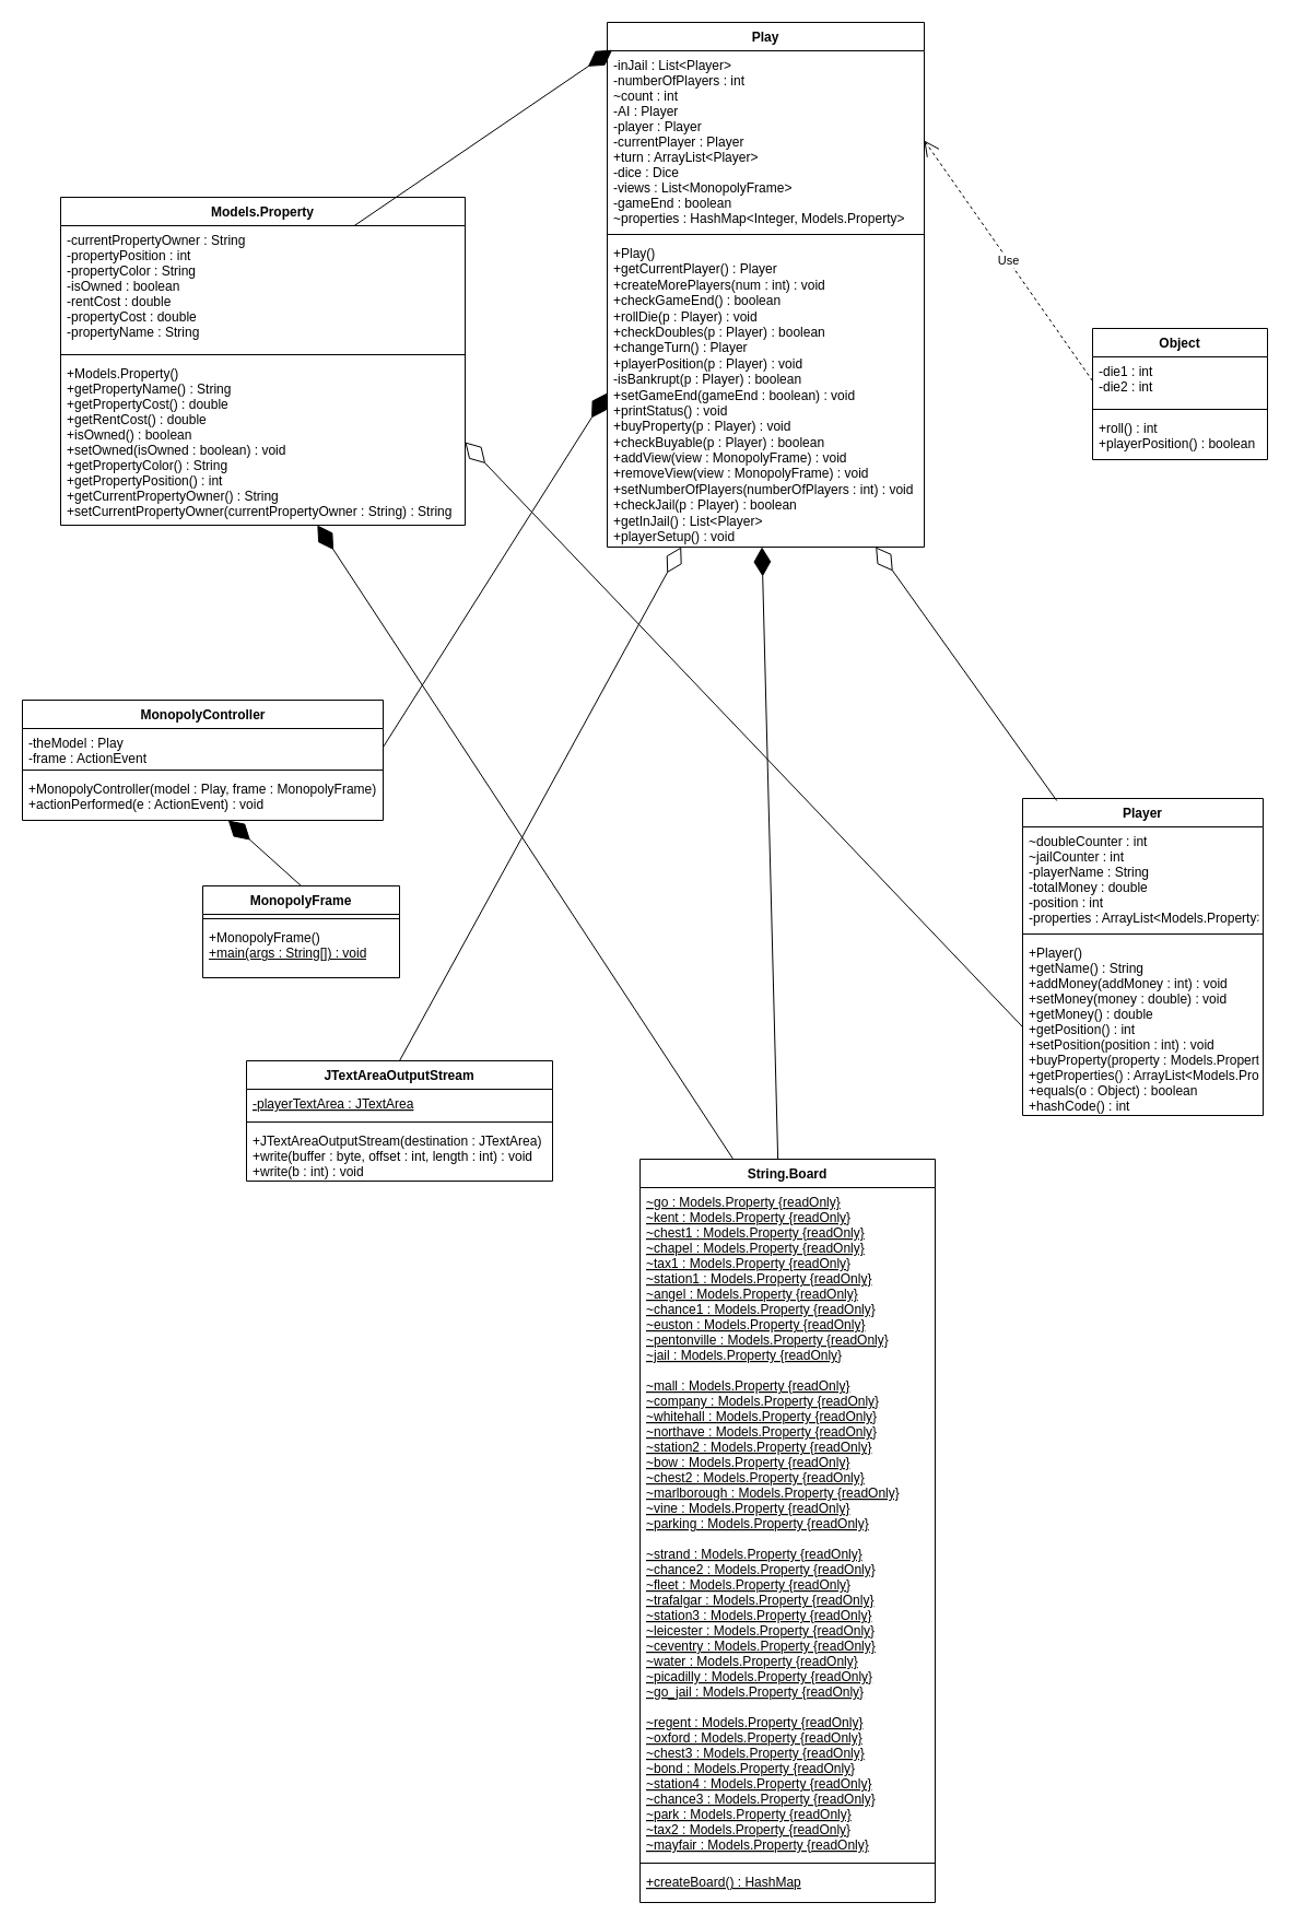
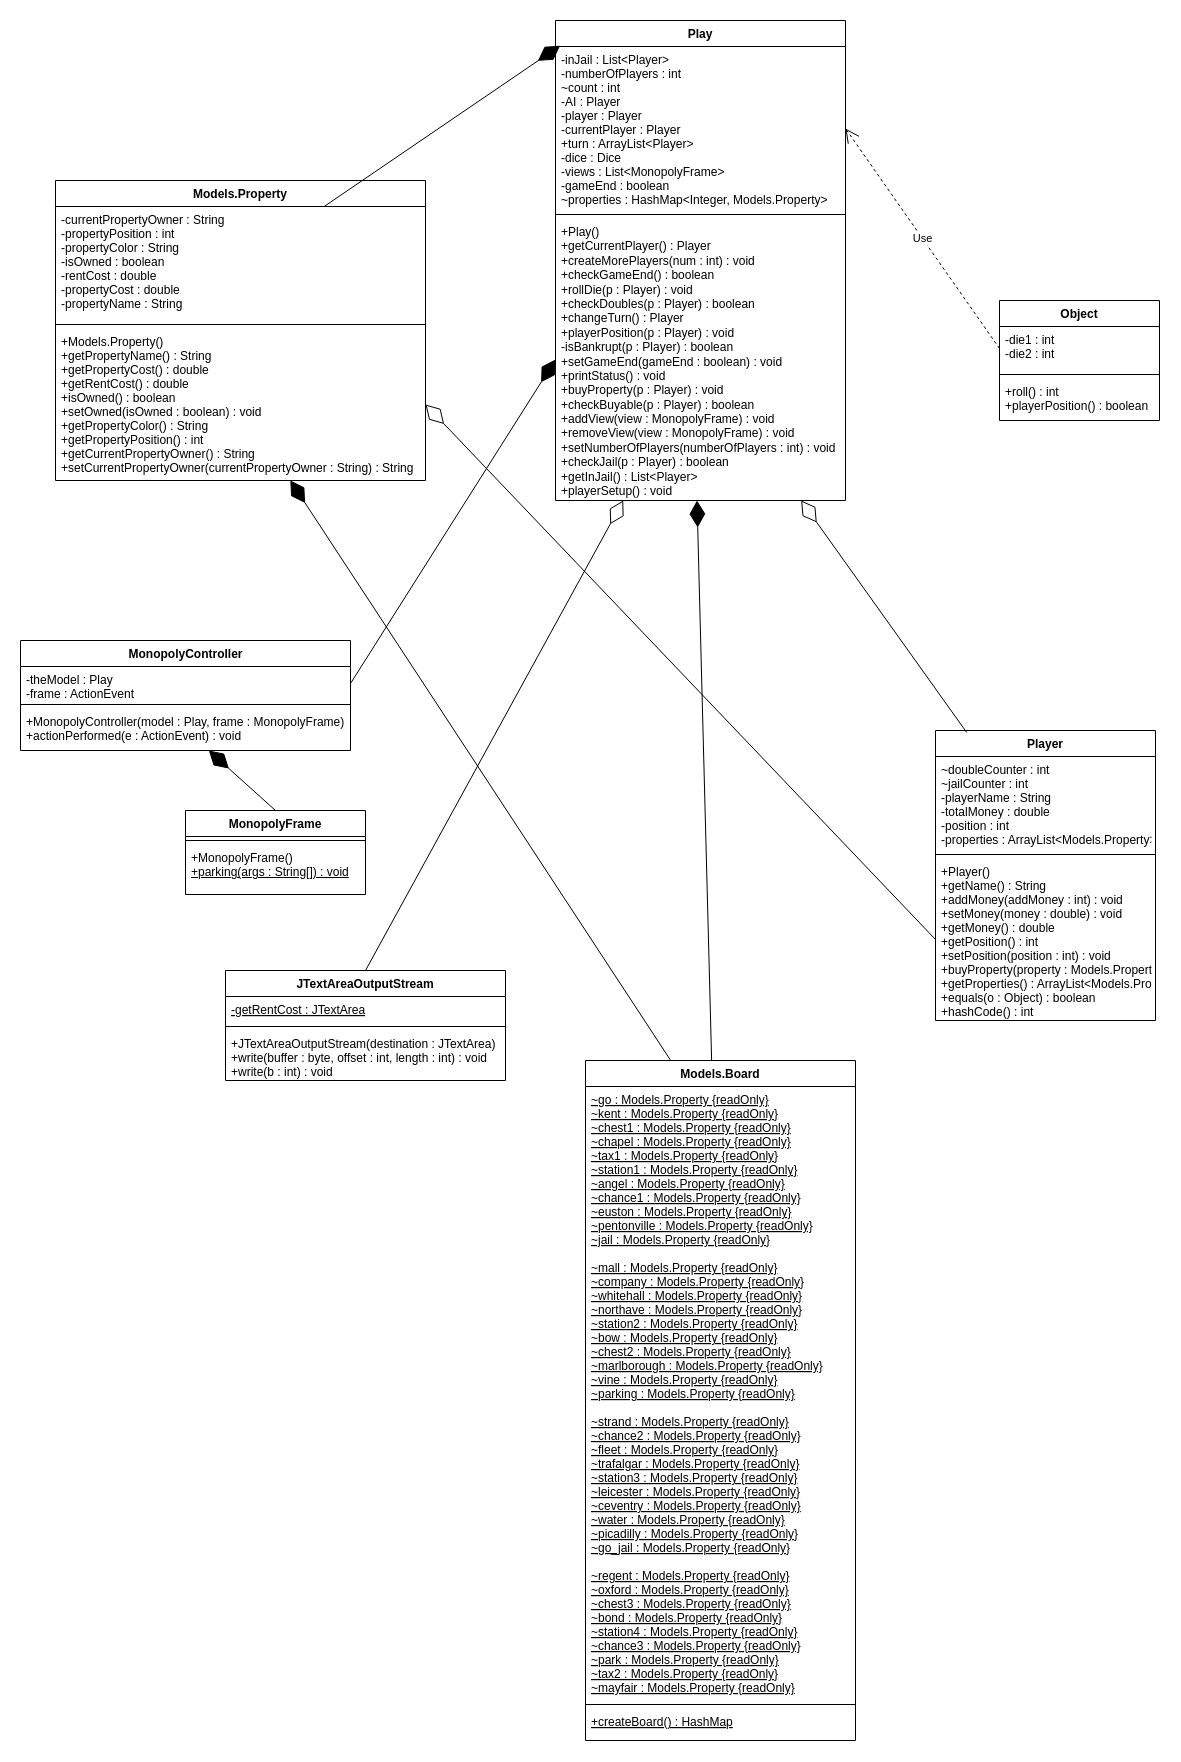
  <mxCell id="0" />
  <mxCell id="1" parent="0" />
  <mxCell id="2" value="Play" style="swimlane;fontStyle=1;align=center;verticalAlign=top;childLayout=stackLayout;horizontal=1;startSize=26;horizontalStack=0;resizeParent=1;resizeParentMax=0;resizeLast=0;collapsible=1;marginBottom=0;" parent="1" vertex="1"><mxGeometry x="555" y="20" width="290" height="480" as="geometry" /></mxCell>
  <mxCell id="3" value="-inJail : List&lt;Player&gt;&#10;-numberOfPlayers : int&#10;~count : int&#10;-AI : Player&#10;-player : Player&#10;-currentPlayer : Player&#10;+turn : ArrayList&lt;Player&gt;&#10;-dice : Dice&#10;-views : List&lt;MonopolyFrame&gt;&#10;-gameEnd : boolean&#10;~properties : HashMap&lt;Integer, Models.Property&gt;&#10;" style="text;strokeColor=none;fillColor=none;align=left;verticalAlign=top;spacingLeft=4;spacingRight=4;overflow=hidden;rotatable=0;points=[[0,0.5],[1,0.5]];portConstraint=eastwest;" parent="2" vertex="1"><mxGeometry y="26" width="290" height="164" as="geometry" /></mxCell>
  <mxCell id="4" value="" style="line;strokeWidth=1;fillColor=none;align=left;verticalAlign=middle;spacingTop=-1;spacingLeft=3;spacingRight=3;rotatable=0;labelPosition=right;points=[];portConstraint=eastwest;" parent="2" vertex="1"><mxGeometry y="190" width="290" height="8" as="geometry" /></mxCell>
  <mxCell id="5" value="+Play()&lt;br&gt;+getCurrentPlayer() : Player&lt;br&gt;+createMorePlayers(num : int) : void&lt;br&gt;+checkGameEnd() : boolean&lt;br&gt;+rollDie(p : Player) : void&lt;br&gt;+checkDoubles(p : Player) : boolean&lt;br&gt;+changeTurn() : Player&lt;br&gt;+playerPosition(p : Player) : void&lt;br&gt;-isBankrupt(p : Player) : boolean&lt;br&gt;+setGameEnd(gameEnd : boolean) : void&lt;br&gt;+printStatus() : void&lt;br&gt;+buyProperty(p : Player) : void&lt;br&gt;+checkBuyable(p : Player) : boolean&lt;br&gt;+addView(view : MonopolyFrame) : void&lt;br&gt;+removeView(view : MonopolyFrame) : void&lt;br&gt;+setNumberOfPlayers(numberOfPlayers : int) : void&lt;br&gt;+checkJail(p : Player) : boolean&lt;br&gt;+getInJail() : List&amp;lt;Player&amp;gt;&lt;br&gt;+playerSetup() : void&lt;br&gt;&amp;nbsp;" style="text;strokeColor=none;fillColor=none;align=left;verticalAlign=top;spacingLeft=4;spacingRight=4;overflow=hidden;rotatable=0;points=[[0,0.5],[1,0.5]];portConstraint=eastwest;fontStyle=0;html=1;" parent="2" vertex="1"><mxGeometry y="198" width="290" height="282" as="geometry" /></mxCell>
  <mxCell id="6" value="Player" style="swimlane;fontStyle=1;align=center;verticalAlign=top;childLayout=stackLayout;horizontal=1;startSize=26;horizontalStack=0;resizeParent=1;resizeParentMax=0;resizeLast=0;collapsible=1;marginBottom=0;" parent="1" vertex="1"><mxGeometry x="935" y="730" width="220" height="290" as="geometry" /></mxCell>
  <mxCell id="7" value="~doubleCounter : int&#10;~jailCounter : int&#10;-playerName : String&#10;-totalMoney : double&#10;-position : int&#10;-properties : ArrayList&lt;Models.Property&gt;" style="text;strokeColor=none;fillColor=none;align=left;verticalAlign=top;spacingLeft=4;spacingRight=4;overflow=hidden;rotatable=0;points=[[0,0.5],[1,0.5]];portConstraint=eastwest;" parent="6" vertex="1"><mxGeometry y="26" width="220" height="94" as="geometry" /></mxCell>
  <mxCell id="8" value="" style="line;strokeWidth=1;fillColor=none;align=left;verticalAlign=middle;spacingTop=-1;spacingLeft=3;spacingRight=3;rotatable=0;labelPosition=right;points=[];portConstraint=eastwest;" parent="6" vertex="1"><mxGeometry y="120" width="220" height="8" as="geometry" /></mxCell>
  <mxCell id="9" value="+Player()&#10;+getName() : String&#10;+addMoney(addMoney : int) : void&#10;+setMoney(money : double) : void&#10;+getMoney() : double&#10;+getPosition() : int&#10;+setPosition(position : int) : void&#10;+buyProperty(property : Models.Property) : void&#10;+getProperties() : ArrayList&lt;Models.Property&gt;&#10;+equals(o : Object) : boolean&#10;+hashCode() : int" style="text;strokeColor=none;fillColor=none;align=left;verticalAlign=top;spacingLeft=4;spacingRight=4;overflow=hidden;rotatable=0;points=[[0,0.5],[1,0.5]];portConstraint=eastwest;" parent="6" vertex="1"><mxGeometry y="128" width="220" height="162" as="geometry" /></mxCell>
  <mxCell id="10" value="Object" style="swimlane;fontStyle=1;align=center;verticalAlign=top;childLayout=stackLayout;horizontal=1;startSize=26;horizontalStack=0;resizeParent=1;resizeParentMax=0;resizeLast=0;collapsible=1;marginBottom=0;" parent="1" vertex="1"><mxGeometry x="999" y="300" width="160" height="120" as="geometry" /></mxCell>
  <mxCell id="11" value="-die1 : int&#10;-die2 : int" style="text;strokeColor=none;fillColor=none;align=left;verticalAlign=top;spacingLeft=4;spacingRight=4;overflow=hidden;rotatable=0;points=[[0,0.5],[1,0.5]];portConstraint=eastwest;" parent="10" vertex="1"><mxGeometry y="26" width="160" height="44" as="geometry" /></mxCell>
  <mxCell id="12" value="" style="line;strokeWidth=1;fillColor=none;align=left;verticalAlign=middle;spacingTop=-1;spacingLeft=3;spacingRight=3;rotatable=0;labelPosition=right;points=[];portConstraint=eastwest;" parent="10" vertex="1"><mxGeometry y="70" width="160" height="8" as="geometry" /></mxCell>
  <mxCell id="13" value="+roll() : int&#10;+playerPosition() : boolean" style="text;strokeColor=none;fillColor=none;align=left;verticalAlign=top;spacingLeft=4;spacingRight=4;overflow=hidden;rotatable=0;points=[[0,0.5],[1,0.5]];portConstraint=eastwest;" parent="10" vertex="1"><mxGeometry y="78" width="160" height="42" as="geometry" /></mxCell>
  <mxCell id="14" value="Models.Property" style="swimlane;fontStyle=1;align=center;verticalAlign=top;childLayout=stackLayout;horizontal=1;startSize=26;horizontalStack=0;resizeParent=1;resizeParentMax=0;resizeLast=0;collapsible=1;marginBottom=0;" parent="1" vertex="1"><mxGeometry x="55" y="180" width="370" height="300" as="geometry" /></mxCell>
  <mxCell id="15" value="-currentPropertyOwner : String&#10;-propertyPosition : int&#10;-propertyColor : String&#10;-isOwned : boolean&#10;-rentCost : double&#10;-propertyCost : double&#10;-propertyName : String" style="text;strokeColor=none;fillColor=none;align=left;verticalAlign=top;spacingLeft=4;spacingRight=4;overflow=hidden;rotatable=0;points=[[0,0.5],[1,0.5]];portConstraint=eastwest;" parent="14" vertex="1"><mxGeometry y="26" width="370" height="114" as="geometry" /></mxCell>
  <mxCell id="16" value="" style="line;strokeWidth=1;fillColor=none;align=left;verticalAlign=middle;spacingTop=-1;spacingLeft=3;spacingRight=3;rotatable=0;labelPosition=right;points=[];portConstraint=eastwest;" parent="14" vertex="1"><mxGeometry y="140" width="370" height="8" as="geometry" /></mxCell>
  <mxCell id="17" value="+Models.Property()&#10;+getPropertyName() : String&#10;+getPropertyCost() : double&#10;+getRentCost() : double&#10;+isOwned() : boolean&#10;+setOwned(isOwned : boolean) : void&#10;+getPropertyColor() : String&#10;+getPropertyPosition() : int&#10;+getCurrentPropertyOwner() : String&#10;+setCurrentPropertyOwner(currentPropertyOwner : String) : String&#10;" style="text;strokeColor=none;fillColor=none;align=left;verticalAlign=top;spacingLeft=4;spacingRight=4;overflow=hidden;rotatable=0;points=[[0,0.5],[1,0.5]];portConstraint=eastwest;" parent="14" vertex="1"><mxGeometry y="148" width="370" height="152" as="geometry" /></mxCell>
- <mxCell id="18" value="String.Board" style="swimlane;fontStyle=1;align=center;verticalAlign=top;childLayout=stackLayout;horizontal=1;startSize=26;horizontalStack=0;resizeParent=1;resizeParentMax=0;resizeLast=0;collapsible=1;marginBottom=0;" parent="1" vertex="1"><mxGeometry x="585" y="1060" width="270" height="680" as="geometry" /></mxCell>
+ <mxCell id="18" value="Models.Board" style="swimlane;fontStyle=1;align=center;verticalAlign=top;childLayout=stackLayout;horizontal=1;startSize=26;horizontalStack=0;resizeParent=1;resizeParentMax=0;resizeLast=0;collapsible=1;marginBottom=0;" parent="1" vertex="1"><mxGeometry x="585" y="1060" width="270" height="680" as="geometry" /></mxCell>
  <mxCell id="19" value="~go : Models.Property {readOnly}&#10;~kent : Models.Property {readOnly}&#10;~chest1 : Models.Property {readOnly}&#10;~chapel : Models.Property {readOnly}&#10;~tax1 : Models.Property {readOnly}&#10;~station1 : Models.Property {readOnly}&#10;~angel : Models.Property {readOnly}&#10;~chance1 : Models.Property {readOnly}&#10;~euston : Models.Property {readOnly}&#10;~pentonville : Models.Property {readOnly}&#10;~jail : Models.Property {readOnly}&#10;&#10;~mall : Models.Property {readOnly}&#10;~company : Models.Property {readOnly}&#10;~whitehall : Models.Property {readOnly}&#10;~northave : Models.Property {readOnly}&#10;~station2 : Models.Property {readOnly}&#10;~bow : Models.Property {readOnly}&#10;~chest2 : Models.Property {readOnly}&#10;~marlborough : Models.Property {readOnly}&#10;~vine : Models.Property {readOnly}&#10;~parking : Models.Property {readOnly}&#10;&#10;~strand : Models.Property {readOnly}&#10;~chance2 : Models.Property {readOnly}&#10;~fleet : Models.Property {readOnly}&#10;~trafalgar : Models.Property {readOnly}&#10;~station3 : Models.Property {readOnly}&#10;~leicester : Models.Property {readOnly}&#10;~ceventry : Models.Property {readOnly}&#10;~water : Models.Property {readOnly}&#10;~picadilly : Models.Property {readOnly}&#10;~go_jail : Models.Property {readOnly}&#10;&#10;~regent : Models.Property {readOnly}&#10;~oxford : Models.Property {readOnly}&#10;~chest3 : Models.Property {readOnly}&#10;~bond : Models.Property {readOnly}&#10;~station4 : Models.Property {readOnly}&#10;~chance3 : Models.Property {readOnly}&#10;~park : Models.Property {readOnly}&#10;~tax2 : Models.Property {readOnly}&#10;~mayfair : Models.Property {readOnly}&#10;&#10;" style="text;strokeColor=none;fillColor=none;align=left;verticalAlign=top;spacingLeft=4;spacingRight=4;overflow=hidden;rotatable=0;points=[[0,0.5],[1,0.5]];portConstraint=eastwest;fontStyle=4" parent="18" vertex="1"><mxGeometry y="26" width="270" height="614" as="geometry" /></mxCell>
  <mxCell id="20" value="" style="line;strokeWidth=1;fillColor=none;align=left;verticalAlign=middle;spacingTop=-1;spacingLeft=3;spacingRight=3;rotatable=0;labelPosition=right;points=[];portConstraint=eastwest;" parent="18" vertex="1"><mxGeometry y="640" width="270" height="8" as="geometry" /></mxCell>
  <mxCell id="21" value="+createBoard() : HashMap" style="text;strokeColor=none;fillColor=none;align=left;verticalAlign=top;spacingLeft=4;spacingRight=4;overflow=hidden;rotatable=0;points=[[0,0.5],[1,0.5]];portConstraint=eastwest;fontStyle=4" parent="18" vertex="1"><mxGeometry y="648" width="270" height="32" as="geometry" /></mxCell>
  <mxCell id="22" value="" style="endArrow=diamondThin;endFill=1;endSize=24;html=1;rounded=0;exitX=0.314;exitY=-0.001;exitDx=0;exitDy=0;exitPerimeter=0;" parent="1" source="18" target="17" edge="1"><mxGeometry width="160" relative="1" as="geometry"><mxPoint x="645" y="500" as="sourcePoint" /><mxPoint x="805" y="500" as="targetPoint" /></mxGeometry></mxCell>
  <mxCell id="23" value="" style="endArrow=diamondThin;endFill=1;endSize=24;html=1;rounded=0;entryX=0.016;entryY=-0.005;entryDx=0;entryDy=0;entryPerimeter=0;" parent="1" source="15" target="3" edge="1"><mxGeometry width="160" relative="1" as="geometry"><mxPoint x="645" y="500" as="sourcePoint" /><mxPoint x="805" y="500" as="targetPoint" /></mxGeometry></mxCell>
  <mxCell id="24" value="" style="endArrow=diamondThin;endFill=1;endSize=24;html=1;rounded=0;entryX=0.488;entryY=1;entryDx=0;entryDy=0;entryPerimeter=0;" parent="1" source="18" target="5" edge="1"><mxGeometry width="160" relative="1" as="geometry"><mxPoint x="615" y="380" as="sourcePoint" /><mxPoint x="705" y="480" as="targetPoint" /></mxGeometry></mxCell>
  <mxCell id="25" value="" style="endArrow=diamondThin;endFill=0;endSize=24;html=1;rounded=0;exitX=0.142;exitY=0.007;exitDx=0;exitDy=0;exitPerimeter=0;" parent="1" source="6" target="5" edge="1"><mxGeometry width="160" relative="1" as="geometry"><mxPoint x="615" y="620" as="sourcePoint" /><mxPoint x="775" y="620" as="targetPoint" /></mxGeometry></mxCell>
  <mxCell id="26" value="MonopolyFrame" style="swimlane;fontStyle=1;align=center;verticalAlign=top;childLayout=stackLayout;horizontal=1;startSize=26;horizontalStack=0;resizeParent=1;resizeParentMax=0;resizeLast=0;collapsible=1;marginBottom=0;" parent="1" vertex="1"><mxGeometry x="185" y="810" width="180" height="84" as="geometry" /></mxCell>
  <mxCell id="27" value="" style="line;strokeWidth=1;fillColor=none;align=left;verticalAlign=middle;spacingTop=-1;spacingLeft=3;spacingRight=3;rotatable=0;labelPosition=right;points=[];portConstraint=eastwest;" parent="26" vertex="1"><mxGeometry y="26" width="180" height="8" as="geometry" /></mxCell>
- <mxCell id="28" value="+MonopolyFrame()&lt;br&gt;&lt;u&gt;+main(args : String[]) : void&lt;/u&gt;" style="text;strokeColor=none;fillColor=none;align=left;verticalAlign=top;spacingLeft=4;spacingRight=4;overflow=hidden;rotatable=0;points=[[0,0.5],[1,0.5]];portConstraint=eastwest;html=1;" parent="26" vertex="1"><mxGeometry y="34" width="180" height="50" as="geometry" /></mxCell>
+ <mxCell id="28" value="+MonopolyFrame()&lt;br&gt;&lt;u&gt;+parking(args : String[]) : void&lt;/u&gt;" style="text;strokeColor=none;fillColor=none;align=left;verticalAlign=top;spacingLeft=4;spacingRight=4;overflow=hidden;rotatable=0;points=[[0,0.5],[1,0.5]];portConstraint=eastwest;html=1;" parent="26" vertex="1"><mxGeometry y="34" width="180" height="50" as="geometry" /></mxCell>
  <mxCell id="29" value="JTextAreaOutputStream" style="swimlane;fontStyle=1;align=center;verticalAlign=top;childLayout=stackLayout;horizontal=1;startSize=26;horizontalStack=0;resizeParent=1;resizeParentMax=0;resizeLast=0;collapsible=1;marginBottom=0;" parent="1" vertex="1"><mxGeometry x="225" y="970" width="280" height="110" as="geometry" /></mxCell>
- <mxCell id="30" value="-playerTextArea : JTextArea" style="text;strokeColor=none;fillColor=none;align=left;verticalAlign=top;spacingLeft=4;spacingRight=4;overflow=hidden;rotatable=0;points=[[0,0.5],[1,0.5]];portConstraint=eastwest;fontStyle=4" parent="29" vertex="1"><mxGeometry y="26" width="280" height="26" as="geometry" /></mxCell>
+ <mxCell id="30" value="-getRentCost : JTextArea" style="text;strokeColor=none;fillColor=none;align=left;verticalAlign=top;spacingLeft=4;spacingRight=4;overflow=hidden;rotatable=0;points=[[0,0.5],[1,0.5]];portConstraint=eastwest;fontStyle=4" parent="29" vertex="1"><mxGeometry y="26" width="280" height="26" as="geometry" /></mxCell>
  <mxCell id="31" value="" style="line;strokeWidth=1;fillColor=none;align=left;verticalAlign=middle;spacingTop=-1;spacingLeft=3;spacingRight=3;rotatable=0;labelPosition=right;points=[];portConstraint=eastwest;" parent="29" vertex="1"><mxGeometry y="52" width="280" height="8" as="geometry" /></mxCell>
  <mxCell id="32" value="+JTextAreaOutputStream(destination : JTextArea)&#10;+write(buffer : byte, offset : int, length : int) : void&#10;+write(b : int) : void" style="text;strokeColor=none;fillColor=none;align=left;verticalAlign=top;spacingLeft=4;spacingRight=4;overflow=hidden;rotatable=0;points=[[0,0.5],[1,0.5]];portConstraint=eastwest;" parent="29" vertex="1"><mxGeometry y="60" width="280" height="50" as="geometry" /></mxCell>
  <mxCell id="33" value="" style="endArrow=diamondThin;endFill=0;endSize=24;html=1;rounded=0;entryX=1;entryY=0.5;entryDx=0;entryDy=0;exitX=0;exitY=0.5;exitDx=0;exitDy=0;" parent="1" source="9" target="17" edge="1"><mxGeometry width="160" relative="1" as="geometry"><mxPoint x="865" y="680" as="sourcePoint" /><mxPoint x="805" y="530" as="targetPoint" /></mxGeometry></mxCell>
  <mxCell id="34" value="Use" style="endArrow=open;endSize=12;dashed=1;html=1;rounded=0;exitX=0;exitY=0.5;exitDx=0;exitDy=0;entryX=1;entryY=0.5;entryDx=0;entryDy=0;" parent="1" source="11" target="3" edge="1"><mxGeometry width="160" relative="1" as="geometry"><mxPoint x="645" y="430" as="sourcePoint" /><mxPoint x="865" y="310" as="targetPoint" /></mxGeometry></mxCell>
  <mxCell id="35" value="MonopolyController" style="swimlane;fontStyle=1;align=center;verticalAlign=top;childLayout=stackLayout;horizontal=1;startSize=26;horizontalStack=0;resizeParent=1;resizeParentMax=0;resizeLast=0;collapsible=1;marginBottom=0;html=1;" parent="1" vertex="1"><mxGeometry x="20" y="640" width="330" height="110" as="geometry" /></mxCell>
  <mxCell id="36" value="-theModel : Play&lt;br&gt;-frame : ActionEvent" style="text;strokeColor=none;fillColor=none;align=left;verticalAlign=top;spacingLeft=4;spacingRight=4;overflow=hidden;rotatable=0;points=[[0,0.5],[1,0.5]];portConstraint=eastwest;html=1;" parent="35" vertex="1"><mxGeometry y="26" width="330" height="34" as="geometry" /></mxCell>
  <mxCell id="37" value="" style="line;strokeWidth=1;fillColor=none;align=left;verticalAlign=middle;spacingTop=-1;spacingLeft=3;spacingRight=3;rotatable=0;labelPosition=right;points=[];portConstraint=eastwest;html=1;" parent="35" vertex="1"><mxGeometry y="60" width="330" height="8" as="geometry" /></mxCell>
  <mxCell id="38" value="+MonopolyController(model : Play, frame : MonopolyFrame)&lt;br&gt;+actionPerformed(e : ActionEvent) : void" style="text;strokeColor=none;fillColor=none;align=left;verticalAlign=top;spacingLeft=4;spacingRight=4;overflow=hidden;rotatable=0;points=[[0,0.5],[1,0.5]];portConstraint=eastwest;html=1;" parent="35" vertex="1"><mxGeometry y="68" width="330" height="42" as="geometry" /></mxCell>
  <mxCell id="39" value="" style="endArrow=diamondThin;endFill=1;endSize=24;html=1;rounded=0;exitX=0.5;exitY=0;exitDx=0;exitDy=0;" edge="1" parent="1" source="26" target="38"><mxGeometry width="160" relative="1" as="geometry"><mxPoint x="445" y="1050" as="sourcePoint" /><mxPoint x="605" y="1050" as="targetPoint" /></mxGeometry></mxCell>
  <mxCell id="40" value="" style="endArrow=diamondThin;endFill=1;endSize=24;html=1;rounded=0;exitX=1;exitY=0.5;exitDx=0;exitDy=0;entryX=0;entryY=0.5;entryDx=0;entryDy=0;" edge="1" parent="1" source="36" target="5"><mxGeometry width="160" relative="1" as="geometry"><mxPoint x="615" y="560" as="sourcePoint" /><mxPoint x="775" y="560" as="targetPoint" /></mxGeometry></mxCell>
  <mxCell id="41" value="" style="endArrow=diamondThin;endFill=0;endSize=24;html=1;rounded=0;exitX=0.5;exitY=0;exitDx=0;exitDy=0;" edge="1" parent="1" source="29" target="5"><mxGeometry width="160" relative="1" as="geometry"><mxPoint x="615" y="560" as="sourcePoint" /><mxPoint x="775" y="560" as="targetPoint" /></mxGeometry></mxCell>
